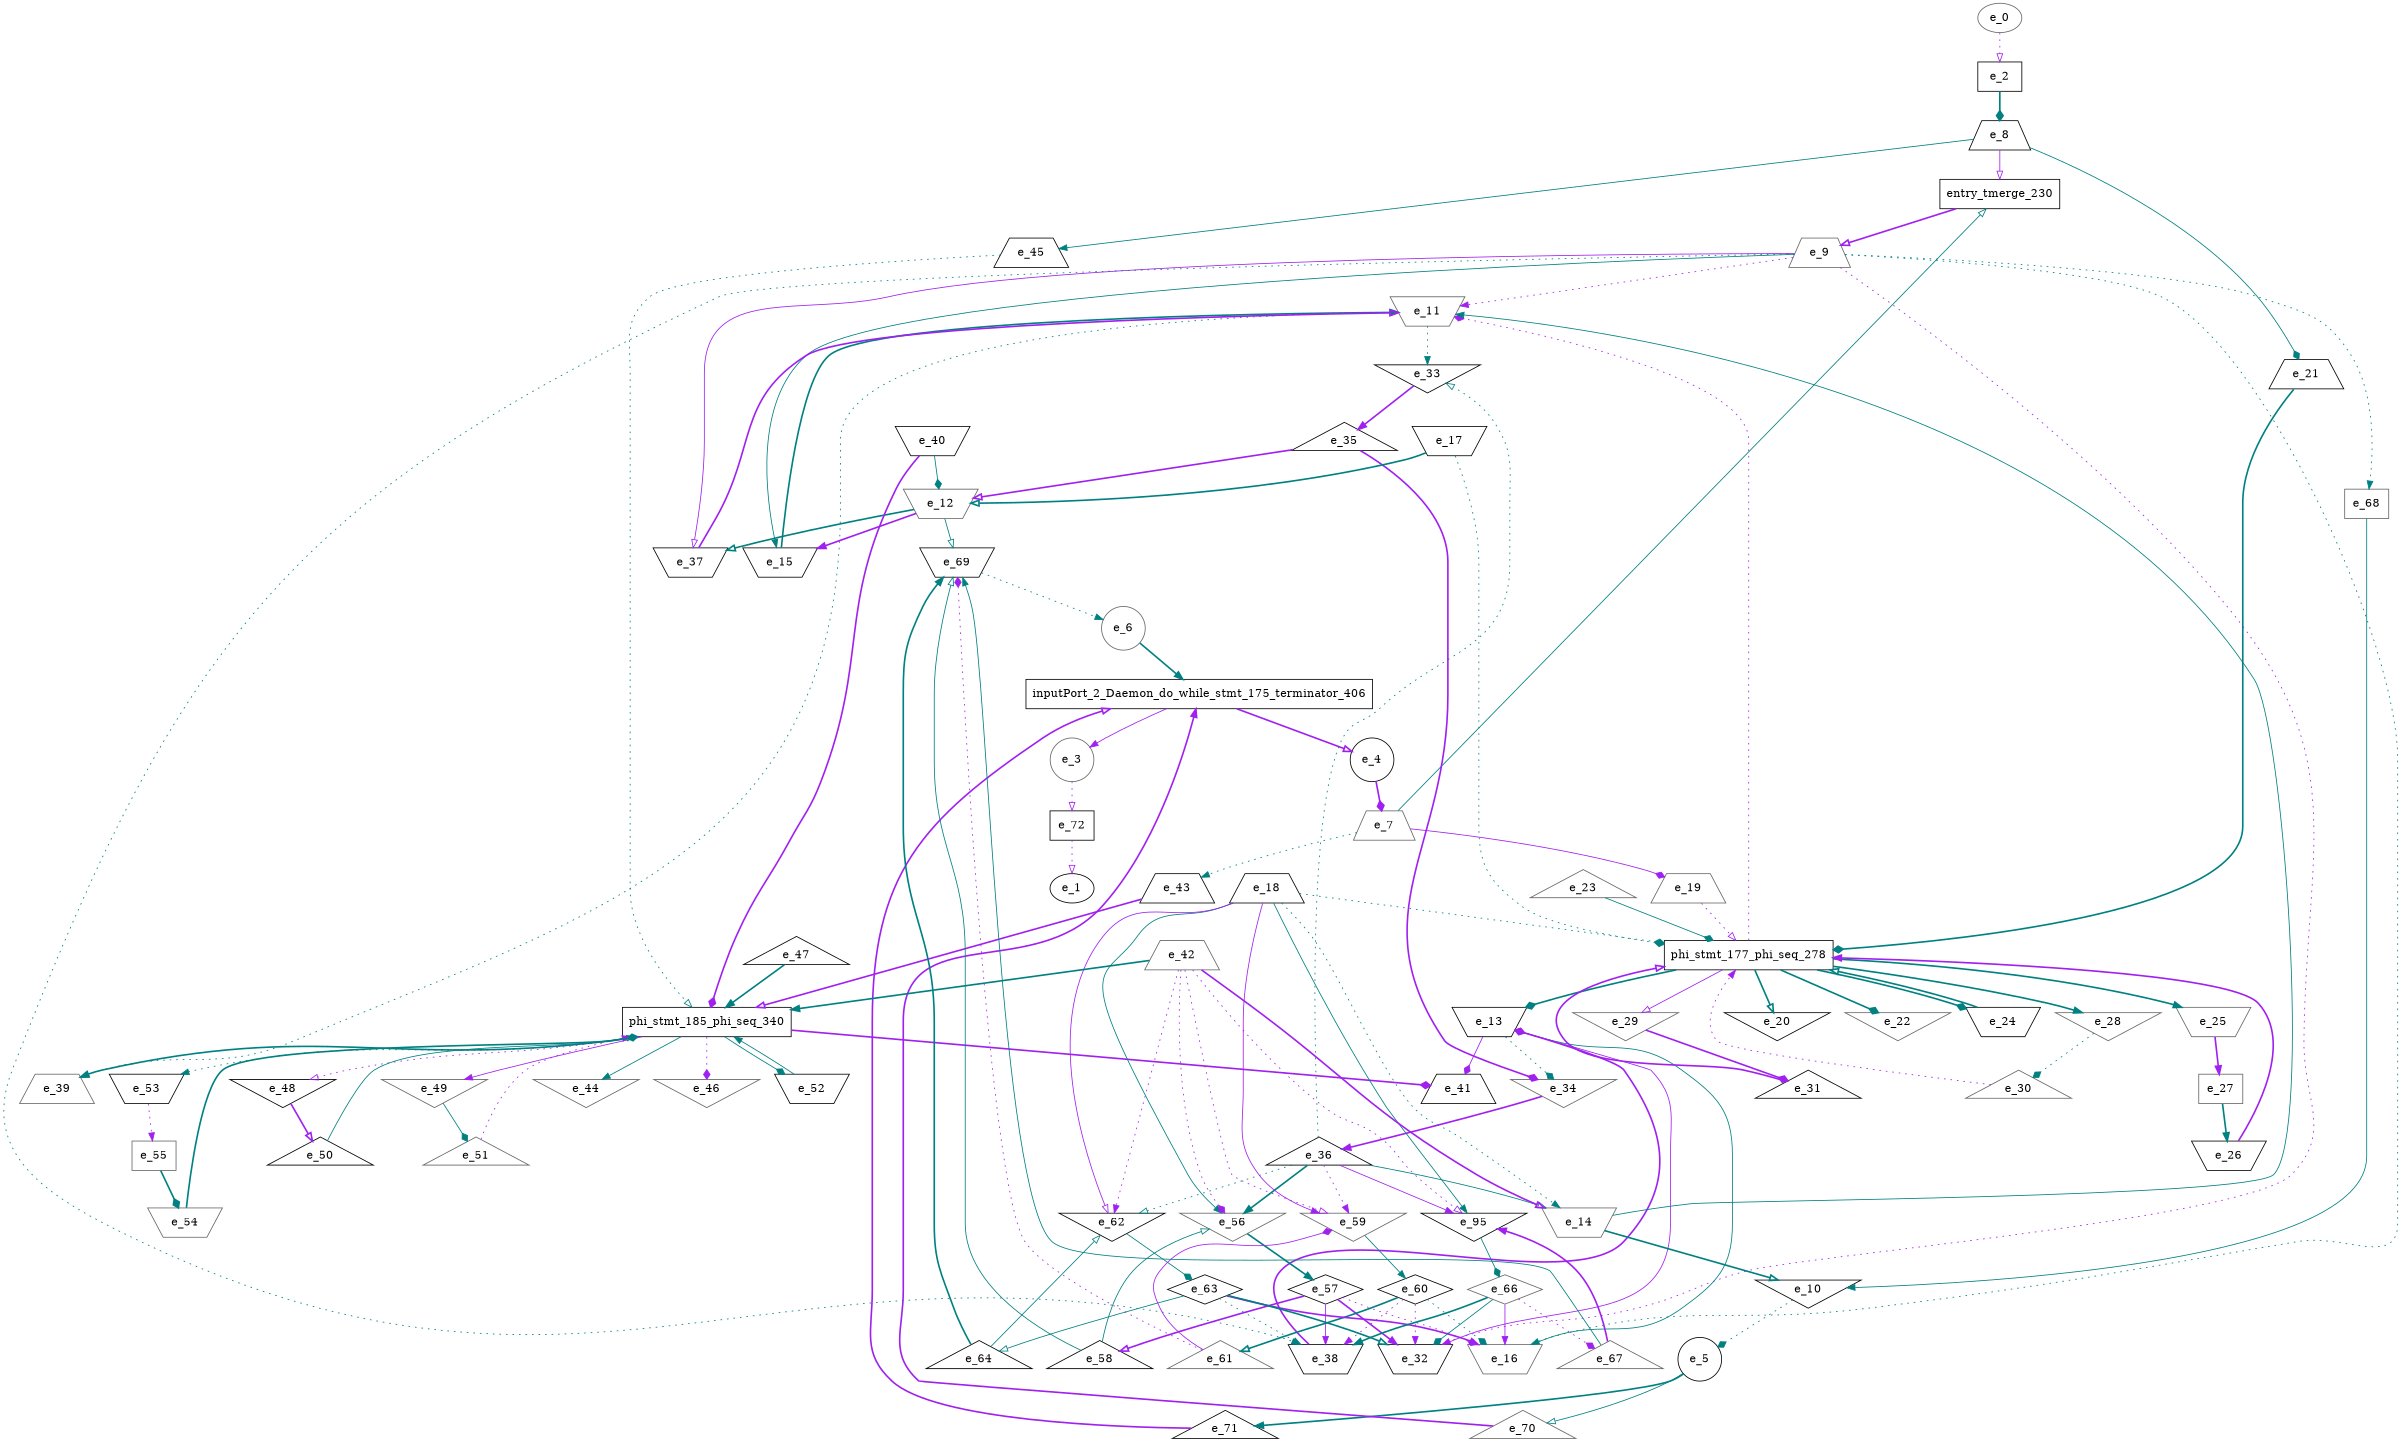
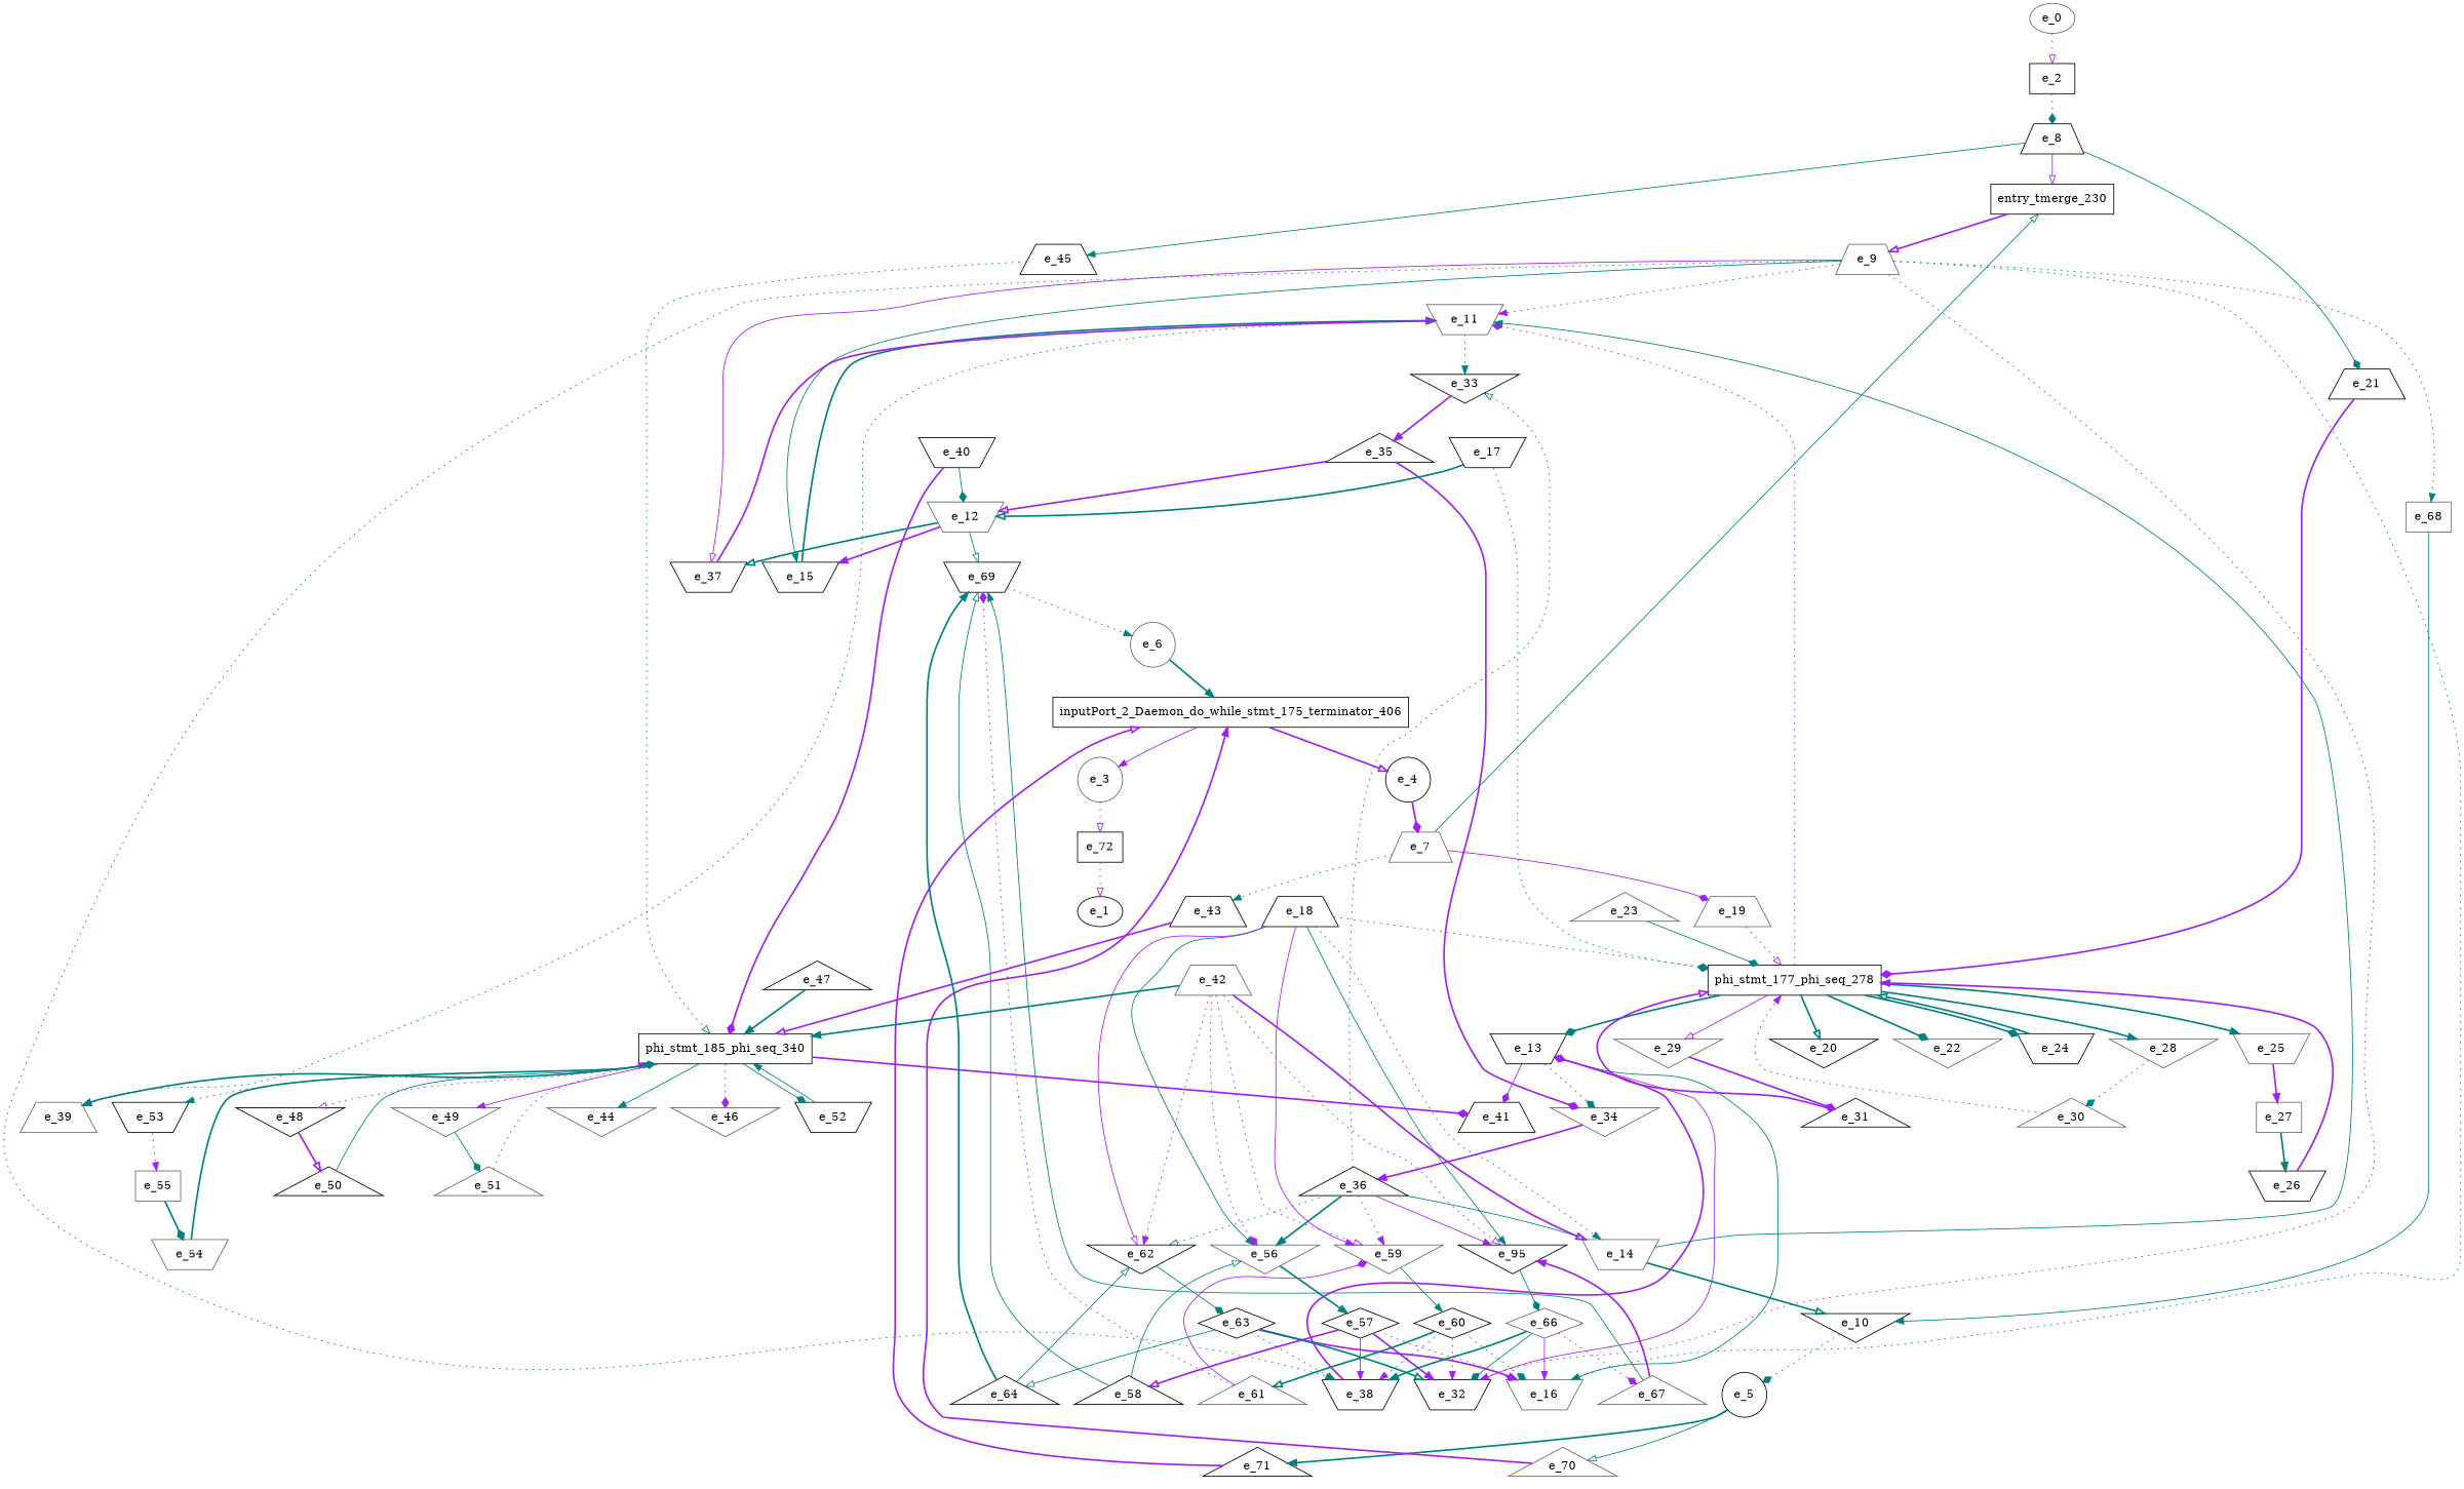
  digraph {
    node [color=black shape=invtrapezium]
    edge [arrowhead=normal color=teal style=bold]
    e_2 [shape=dot]
    e_8 [shape=trapezium]
    e_0 [color=gray40 shape=""]
    entry_tmerge_230 [shape=rectangle]
    e_21 [shape=trapezium]
    e_45 [shape=trapezium]
    e_3 [color=gray40 shape=circle]
    e_72 [shape=dot]
    e_1 [shape=""]
    e_4 [shape=circle]
    e_7 [color=gray40 shape=trapezium]
    e_19 [color=gray40 shape=trapezium]
    e_43 [shape=trapezium]
    e_5 [shape=circle]
    e_70 [color=gray40 shape=triangle]
    e_71 [shape=triangle]
    inputPort_2_Daemon_do_while_stmt_175_terminator_406 [shape=rectangle]
    e_6 [color=gray40 shape=circle]
    phi_stmt_177_phi_seq_278 [shape=rectangle]
    phi_stmt_185_phi_seq_340 [shape=rectangle]
    e_9 [color=gray40 shape=trapezium]
    e_11 [color=gray40]
    e_15
    e_16 [color=gray40]
    e_32
    e_37
    e_38
    e_68 [color=gray40 shape=dot]
    e_33 [shape=invtriangle]
    e_39 [color=gray40 shape=trapezium]
    e_13
    e_10 [shape=invtriangle]
    e_35 [shape=triangle]
    e_12 [color=gray40]
    e_69
    e_34 [color=gray40 shape=invtriangle]
    e_41 [shape=trapezium]
    e_36 [shape=triangle]
    e_14 [color=gray40]
    e_17
    e_20 [shape=invtriangle]
    e_22 [color=gray40 shape=invtriangle]
    e_24
    e_25 [color=gray40]
    e_28 [color=gray40 shape=invtriangle]
    e_29 [color=gray40 shape=invtriangle]
    e_18 [shape=trapezium]
    e_56 [color=gray40 shape=invtriangle]
    e_59 [color=gray40 shape=invtriangle]
    e_62 [shape=invtriangle]
    n51 [label=e_95 shape=invtriangle]
    e_57 [shape=diamond]
    e_60 [shape=diamond]
    e_63 [shape=diamond]
    e_66 [color=gray40 shape=diamond]
    e_23 [color=gray40 shape=triangle]
    e_27 [color=gray40 shape=dot]
    e_26
    e_30 [color=gray40 shape=triangle]
    e_31 [shape=triangle]
    e_40
    e_44 [color=gray40 shape=invtriangle]
    e_46 [color=gray40 shape=invtriangle]
    e_48 [shape=invtriangle]
    e_49 [color=gray40 shape=invtriangle]
    e_52
    e_53
    e_42 [color=gray40 shape=trapezium]
    e_47 [shape=triangle]
    e_50 [shape=triangle]
    e_51 [color=gray40 shape=triangle]
    e_55 [color=gray40 shape=dot]
    e_54 [color=gray40]
    e_58 [shape=triangle]
    e_61 [color=gray40 shape=triangle]
    e_64 [shape=triangle]
    e_67 [color=gray40 shape=triangle]
-   e_2 -> e_8 [arrowhead=diamond]
+   e_2 -> e_8 [arrowhead=diamond style=dotted]
    e_8 -> entry_tmerge_230 [arrowhead=onormal color=purple style=solid]
    e_8 -> e_21 [arrowhead=diamond style=solid]
    e_8 -> e_45 [style=solid]
    e_0 -> e_2 [arrowhead=onormal color=purple style=dotted]
    entry_tmerge_230 -> e_9 [arrowhead=onormal color=purple]
-   e_21 -> phi_stmt_177_phi_seq_278 [arrowhead=diamond]
+   e_21 -> phi_stmt_177_phi_seq_278 [arrowhead=diamond color=purple]
    e_45 -> phi_stmt_185_phi_seq_340 [arrowhead=onormal style=dotted]
    e_3 -> e_72 [arrowhead=onormal color=purple style=dotted]
    e_72 -> e_1 [arrowhead=onormal color=purple style=dotted]
    e_4 -> e_7 [arrowhead=diamond color=purple]
    e_7 -> entry_tmerge_230 [arrowhead=onormal style=solid]
    e_7 -> e_19 [arrowhead=diamond color=purple style=solid]
    e_7 -> e_43 [style=dotted]
    e_19 -> phi_stmt_177_phi_seq_278 [arrowhead=onormal color=purple style=dotted]
    e_43 -> phi_stmt_185_phi_seq_340 [arrowhead=onormal color=purple]
    e_5 -> e_70 [arrowhead=onormal style=solid]
    e_5 -> e_71
    e_70 -> inputPort_2_Daemon_do_while_stmt_175_terminator_406 [color=purple]
    e_71 -> inputPort_2_Daemon_do_while_stmt_175_terminator_406 [arrowhead=onormal color=purple]
    inputPort_2_Daemon_do_while_stmt_175_terminator_406 -> e_3 [color=purple style=solid]
    inputPort_2_Daemon_do_while_stmt_175_terminator_406 -> e_4 [arrowhead=onormal color=purple]
    e_6 -> inputPort_2_Daemon_do_while_stmt_175_terminator_406
    phi_stmt_177_phi_seq_278 -> e_11 [arrowhead=diamond color=purple style=dotted]
    phi_stmt_177_phi_seq_278 -> e_13 [arrowhead=diamond]
    phi_stmt_177_phi_seq_278 -> e_20 [arrowhead=onormal]
    phi_stmt_177_phi_seq_278 -> e_22 [arrowhead=diamond]
    phi_stmt_177_phi_seq_278 -> e_24 [arrowhead=diamond]
    phi_stmt_177_phi_seq_278 -> e_25
    phi_stmt_177_phi_seq_278 -> e_28
    phi_stmt_177_phi_seq_278 -> e_29 [arrowhead=onormal color=purple style=solid]
    phi_stmt_185_phi_seq_340 -> e_39 [arrowhead=onormal]
    phi_stmt_185_phi_seq_340 -> e_41 [arrowhead=diamond color=purple]
    phi_stmt_185_phi_seq_340 -> e_44 [style=solid]
    phi_stmt_185_phi_seq_340 -> e_46 [arrowhead=diamond color=purple style=dotted]
    phi_stmt_185_phi_seq_340 -> e_48 [arrowhead=onormal color=purple style=dotted]
    phi_stmt_185_phi_seq_340 -> e_49 [color=purple style=solid]
    phi_stmt_185_phi_seq_340 -> e_52 [arrowhead=diamond style=solid]
    phi_stmt_185_phi_seq_340 -> e_53 [style=dotted]
    e_9 -> e_11 [color=purple style=dotted]
    e_9 -> e_15 [style=solid]
    e_9 -> e_16 [style=dotted]
    e_9 -> e_32 [color=purple style=dotted]
    e_9 -> e_37 [arrowhead=onormal color=purple style=solid]
    e_9 -> e_38 [style=dotted]
    e_9 -> e_68 [style=dotted]
    e_11 -> e_33 [style=dotted]
    e_11 -> e_39 [style=dotted]
    e_15 -> e_11
    e_16 -> e_13 [arrowhead=diamond style=solid]
    e_32 -> e_13 [arrowhead=diamond color=purple style=solid]
    e_37 -> e_11 [arrowhead=onormal color=purple]
    e_38 -> e_13 [arrowhead=diamond color=purple]
    e_68 -> e_10 [style=solid]
    e_33 -> e_35 [color=purple]
    e_13 -> e_34 [arrowhead=diamond style=dotted]
    e_13 -> e_41 [arrowhead=diamond color=purple style=solid]
    e_10 -> e_5 [arrowhead=diamond style=dotted]
    e_35 -> e_12 [arrowhead=onormal color=purple]
    e_35 -> e_34 [arrowhead=diamond color=purple]
    e_12 -> e_15 [color=purple]
    e_12 -> e_37 [arrowhead=onormal]
    e_12 -> e_69 [arrowhead=onormal style=solid]
    e_69 -> e_6 [style=dotted]
    e_34 -> e_36 [color=purple]
    e_36 -> e_33 [arrowhead=onormal style=dotted]
    e_36 -> e_14 [arrowhead=onormal style=solid]
    e_36 -> e_56
    e_36 -> e_59 [color=purple style=dotted]
    e_36 -> e_62 [arrowhead=onormal style=dotted]
    e_36 -> n51 [color=purple style=solid]
    e_14 -> e_11 [style=solid]
    e_14 -> e_10 [arrowhead=onormal]
    e_17 -> phi_stmt_177_phi_seq_278 [arrowhead=diamond style=dotted]
    e_17 -> e_12 [arrowhead=onormal]
    e_24 -> phi_stmt_177_phi_seq_278 [arrowhead=onormal]
    e_25 -> e_27 [color=purple]
    e_28 -> e_30 [arrowhead=diamond style=dotted]
    e_29 -> e_31 [arrowhead=diamond color=purple]
    e_18 -> phi_stmt_177_phi_seq_278 [arrowhead=diamond style=dotted]
    e_18 -> e_14 [style=dotted]
    e_18 -> e_56 [style=solid]
    e_18 -> e_59 [color=purple style=solid]
    e_18 -> e_62 [arrowhead=onormal color=purple style=solid]
    e_18 -> n51 [style=solid]
    e_56 -> e_57
    e_59 -> e_60 [style=solid]
    e_62 -> e_63 [arrowhead=diamond style=solid]
    n51 -> e_66 [arrowhead=diamond style=solid]
    e_57 -> e_16 [arrowhead=diamond color=purple style=dotted]
    e_57 -> e_32 [color=purple]
    e_57 -> e_38 [color=purple style=solid]
    e_57 -> e_58 [arrowhead=onormal color=purple]
    e_60 -> e_16 [arrowhead=diamond style=dotted]
    e_60 -> e_32 [color=purple style=dotted]
    e_60 -> e_38 [color=purple style=dotted]
    e_60 -> e_61 [arrowhead=onormal]
    e_63 -> e_16 [color=purple]
    e_63 -> e_32 [arrowhead=onormal]
    e_63 -> e_38 [style=dotted]
    e_63 -> e_64 [arrowhead=onormal style=solid]
    e_66 -> e_16 [color=purple style=solid]
    e_66 -> e_32 [arrowhead=diamond style=solid]
    e_66 -> e_38
    e_66 -> e_67 [arrowhead=diamond color=purple style=dotted]
    e_23 -> phi_stmt_177_phi_seq_278 [arrowhead=diamond style=solid]
    e_27 -> e_26
    e_26 -> phi_stmt_177_phi_seq_278 [color=purple]
    e_30 -> phi_stmt_177_phi_seq_278 [color=purple style=dotted]
    e_31 -> phi_stmt_177_phi_seq_278 [arrowhead=onormal color=purple]
    e_40 -> phi_stmt_185_phi_seq_340 [arrowhead=diamond color=purple]
    e_40 -> e_12 [arrowhead=diamond style=solid]
    e_48 -> e_50 [arrowhead=onormal color=purple]
    e_49 -> e_51 [arrowhead=diamond style=solid]
    e_52 -> phi_stmt_185_phi_seq_340 [style=solid]
    e_53 -> e_55 [color=purple style=dotted]
    e_42 -> phi_stmt_185_phi_seq_340
    e_42 -> e_14 [arrowhead=onormal color=purple]
    e_42 -> e_56 [arrowhead=diamond color=purple style=dotted]
    e_42 -> e_59 [arrowhead=onormal color=purple style=dotted]
    e_42 -> e_62 [color=purple style=dotted]
    e_42 -> n51 [arrowhead=onormal color=purple style=dotted]
    e_47 -> phi_stmt_185_phi_seq_340
    e_50 -> phi_stmt_185_phi_seq_340 [arrowhead=onormal style=solid]
    e_51 -> phi_stmt_185_phi_seq_340 [color=purple style=dotted]
    e_55 -> e_54 [arrowhead=diamond]
    e_54 -> phi_stmt_185_phi_seq_340 [arrowhead=diamond]
    e_58 -> e_69 [arrowhead=onormal style=solid]
    e_58 -> e_56 [arrowhead=onormal style=solid]
    e_61 -> e_69 [arrowhead=diamond color=purple style=dotted]
    e_61 -> e_59 [arrowhead=diamond color=purple style=solid]
    e_64 -> e_69
    e_64 -> e_62 [arrowhead=onormal style=solid]
    e_67 -> e_69 [style=solid]
    e_67 -> n51 [color=purple]
  }
